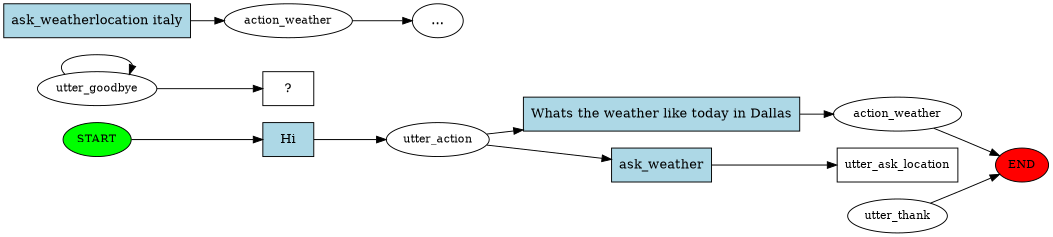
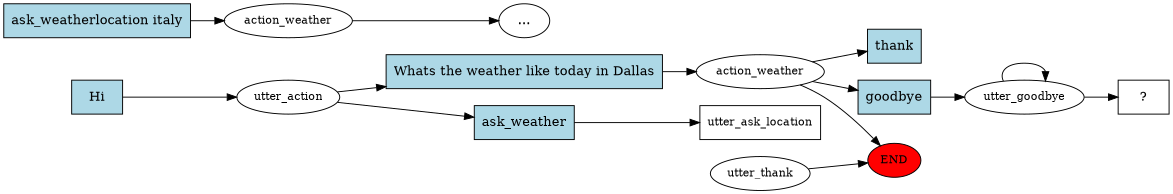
  digraph {
    rankdir=LR
-   n1 [fillcolor=green fontsize=12 label=START style=filled]
    n2 [fillcolor=lightblue label=Hi shape=rect style=filled]
    n3 [fontsize=12 label=utter_action]
    n4 [fillcolor=red fontsize=12 label=END style=filled]
    n5 [fillcolor=lightblue label="Whats the weather like today in Dallas" shape=rect style=filled]
    n6 [fillcolor=lightblue label=ask_weather shape=rect style=filled]
    n7 [fontsize=12 label=action_weather]
    n8 [fontsize=12 label=utter_ask_location shape=box]
+   n9 [fillcolor=lightblue label=thank shape=rect style=filled]
+   n10 [fillcolor=lightblue label=goodbye shape=rect style=filled]
    n11 [fontsize=12 label=utter_goodbye]
    n12 [fontsize=12 label=utter_thank]
    n13 [fillcolor=lightblue label="ask_weatherlocation italy" shape=rect style=filled]
    n14 [fontsize=12 label=action_weather]
    n15 [label="..."]
    n16 [label="  ?  " shape=rect]
-   n1 -> n2
    n2 -> n3
    n3 -> n5
    n3 -> n6
    n5 -> n7
    n6 -> n8
    n7 -> n4
+   n7 -> n9
+   n7 -> n10
+   n10 -> n11
    n11 -> n11
    n11 -> n16
    n12 -> n4
    n13 -> n14
    n14 -> n15
  }
